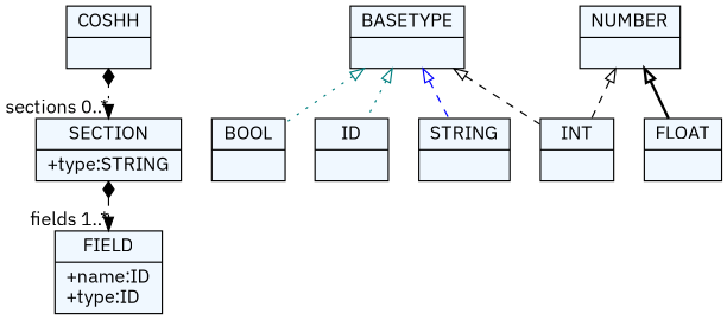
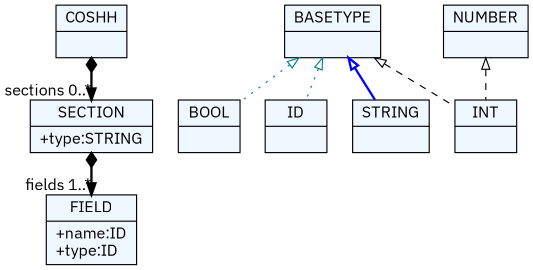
  digraph {
    fontname="IBM Plex Sans"
    fontsize=8
    nodesep=0.3
    node [fillcolor=aliceblue fontname="IBM Plex Sans" shape=record style=filled]
    edge [arrowtail=empty color=black dir=back fontname="IBM Plex Sans" style=dashed]
    n1 [label="{FIELD|+name:ID\l+type:ID\l}"]
    n2 [label="{COSHH|}"]
    n3 [label="{SECTION|+type:STRING\l}"]
    n4 [label="{BOOL|}"]
-   n5 [label="{FLOAT|}"]
    n6 [label="{BASETYPE|}"]
    n7 [label="{ID|}"]
    n8 [label="{STRING|}"]
    n9 [label="{INT|}"]
    n10 [label="{NUMBER|}"]
-   n2 -> n3 [arrowtail=diamond dir=both headlabel="sections 0..*" style=dotted]
-   n3 -> n1 [arrowtail=diamond dir=both headlabel="fields 1..*"]
+   n2 -> n3 [arrowtail=diamond dir=both headlabel="sections 0..*" style=bold]
+   n3 -> n1 [arrowtail=diamond dir=both headlabel="fields 1..*" style=bold]
    n6 -> n4 [color=teal style=dotted]
    n6 -> n7 [color=teal style=dotted]
-   n6 -> n8 [color=blue]
+   n6 -> n8 [color=blue style=bold]
    n6 -> n9
-   n10 -> n5 [style=bold]
    n10 -> n9
  }
